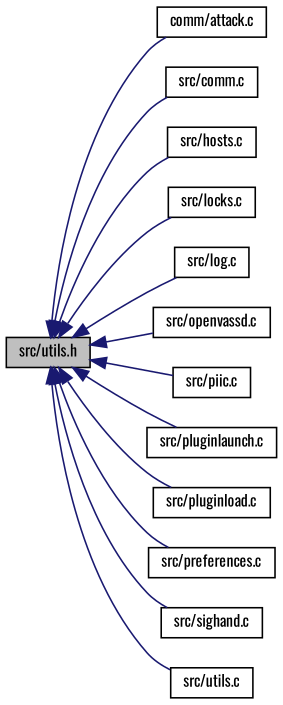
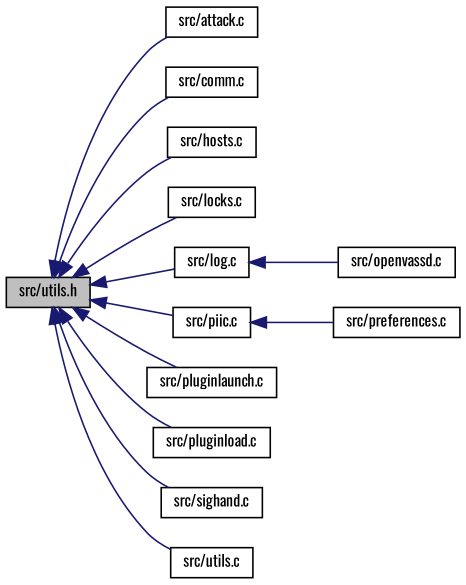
  digraph {
    fontname=Oswald
    rankdir=LR
    node [color=black fontname=Oswald fontsize=10 shape=record]
    edge [color=midnightblue dir=back fontname=Oswald fontsize=10 labelfontname=FreeSans labelfontsize=10 style=solid]
    n1 [fillcolor=grey75 fontcolor=black height=0.2 label="src/utils.h" style=filled width=0.4]
-   n2 [height=0.2 label="comm/attack.c" width=0.4]
+   n2 [height=0.2 label="src/attack.c" width=0.4]
    n3 [height=0.2 label="src/comm.c" width=0.4]
    n4 [height=0.2 label="src/hosts.c" width=0.4]
    n5 [height=0.2 label="src/locks.c" width=0.4]
    n6 [height=0.2 label="src/log.c" width=0.4]
    n7 [height=0.2 label="src/openvassd.c" width=0.4]
    n8 [height=0.2 label="src/piic.c" width=0.4]
    n9 [height=0.2 label="src/pluginlaunch.c" width=0.4]
    n10 [height=0.2 label="src/pluginload.c" width=0.4]
    n11 [height=0.2 label="src/preferences.c" width=0.4]
    n12 [height=0.2 label="src/sighand.c" width=0.4]
    n13 [height=0.2 label="src/utils.c" width=0.4]
    n1 -> n2
    n1 -> n3
    n1 -> n4
    n1 -> n5
    n1 -> n6
-   n1 -> n7
+   n6 -> n7
    n1 -> n8
    n1 -> n9
    n1 -> n10
-   n1 -> n11
+   n8 -> n11
    n1 -> n12
    n1 -> n13
  }
